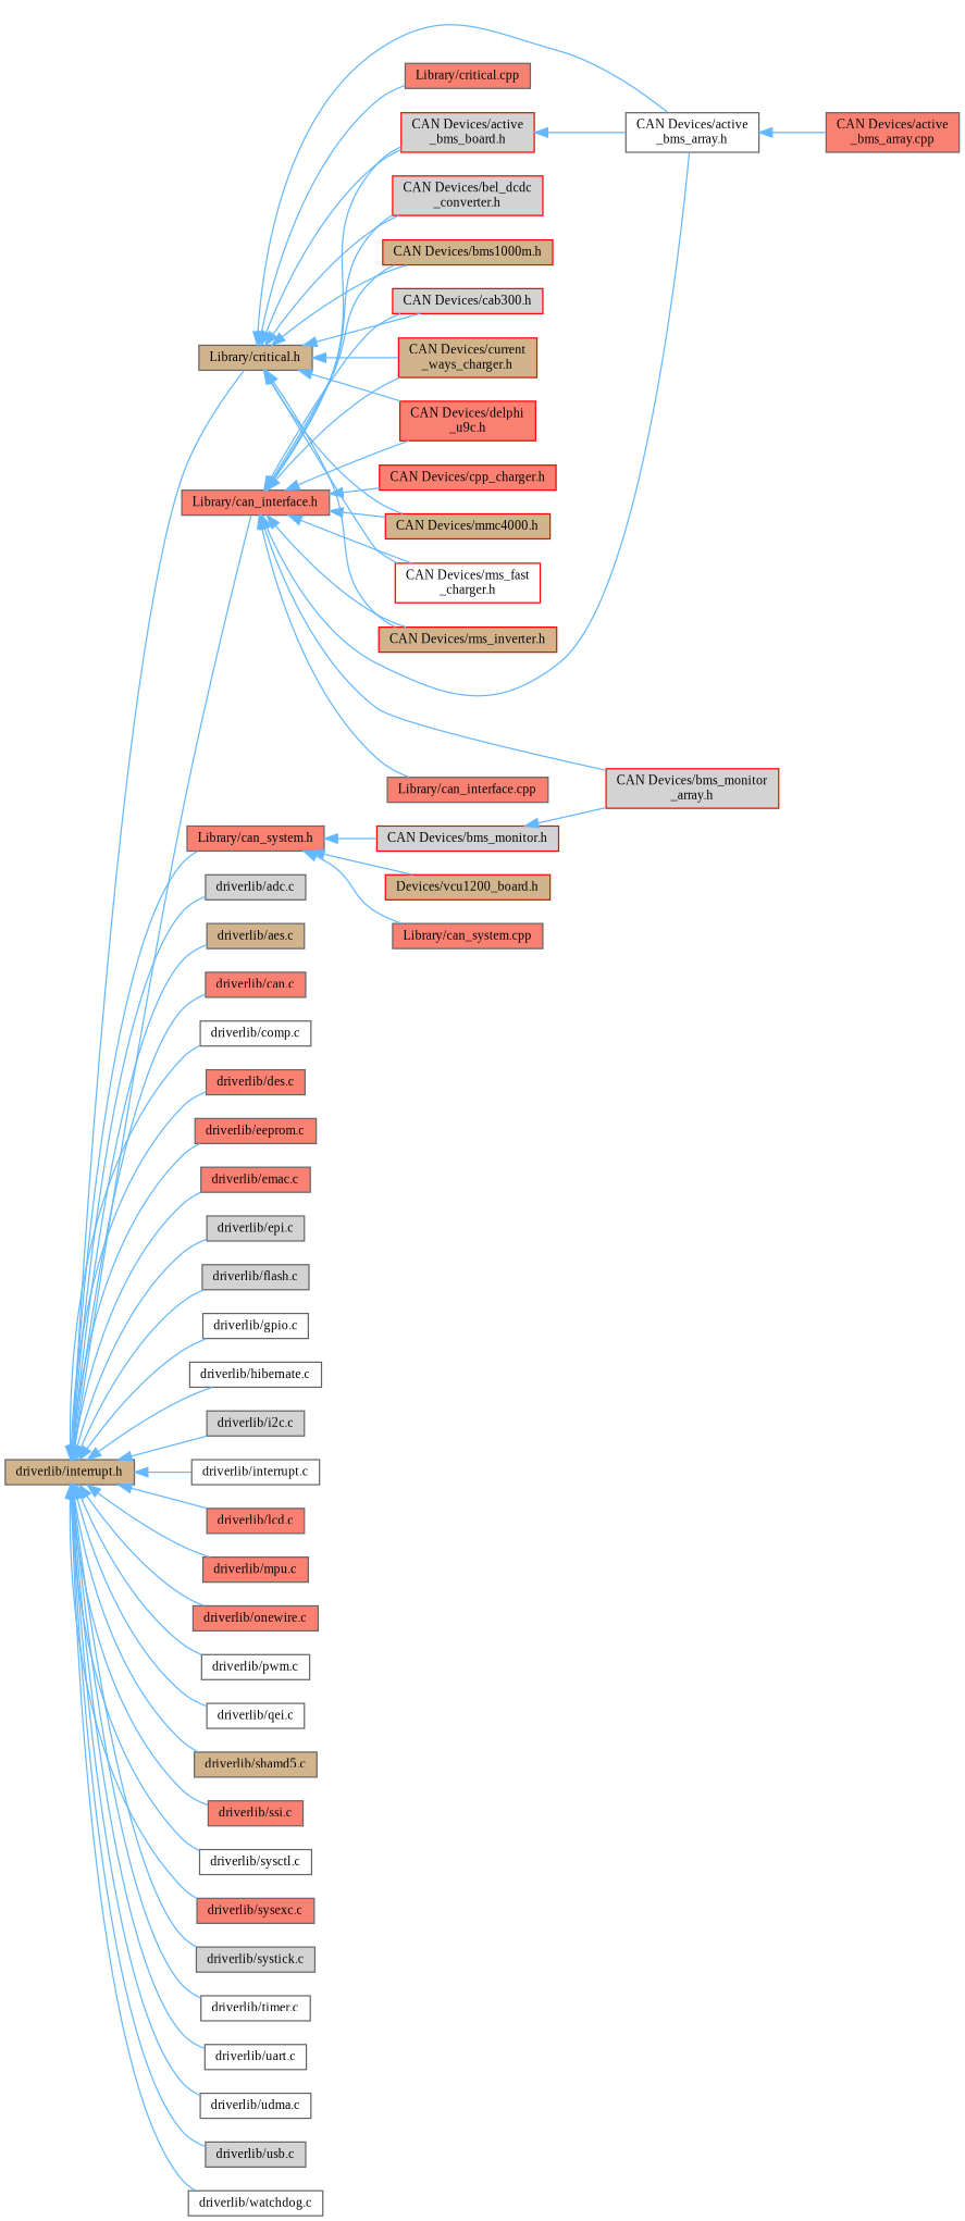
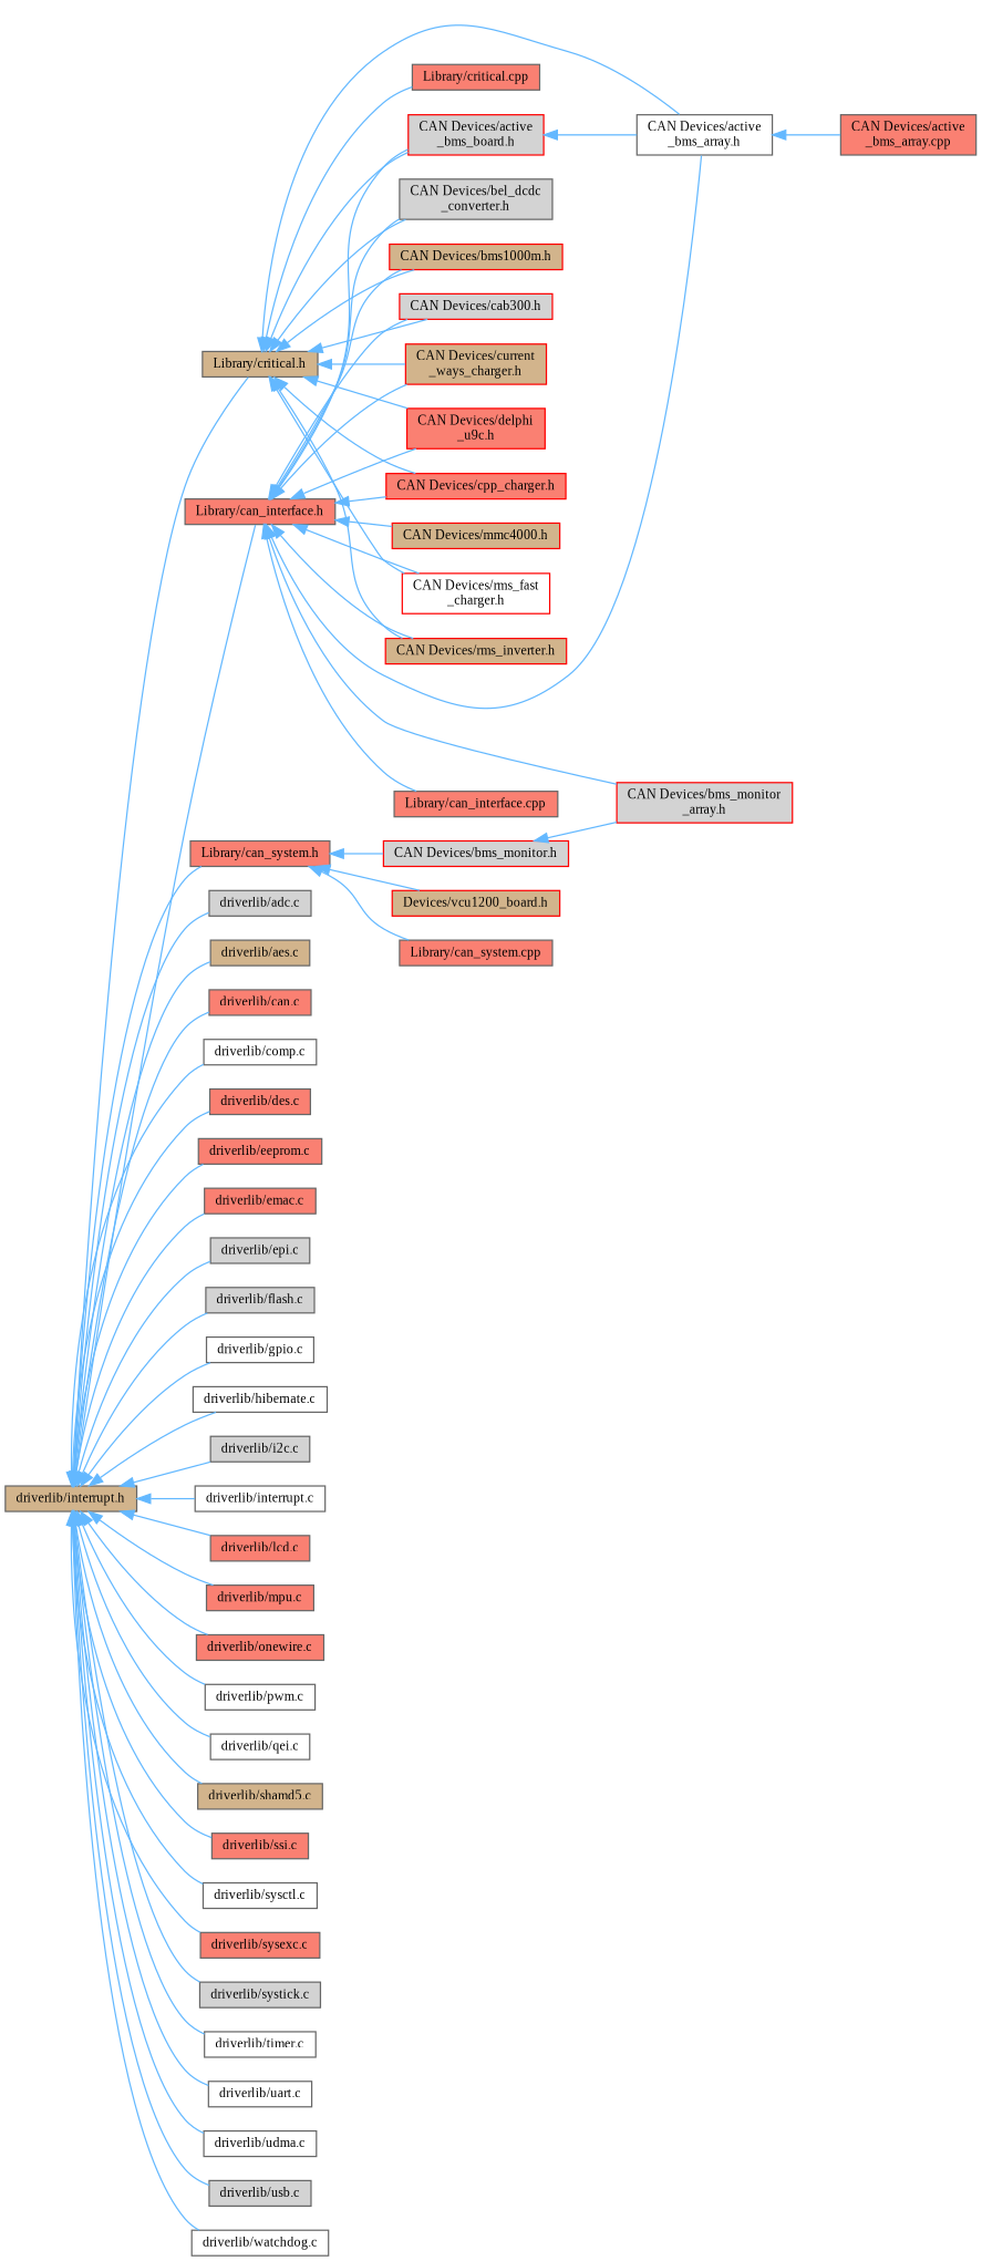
  digraph {
    fontname="Liberation Serif"
    rankdir=LR
    node [color=grey40 fillcolor=salmon fontname="Liberation Serif" fontsize=10 shape=box style=filled]
    edge [color=steelblue1 dir=back fontname="Liberation Serif" fontsize=10 labelfontname=Helvetica labelfontsize=10 style=solid]
    n1 [color=gray40 fillcolor=tan fontcolor=black height=0.2 label="driverlib/interrupt.h" width=0.4]
    n2 [height=0.2 label="Library/can_interface.h" width=0.4]
    n3 [height=0.2 label="Library/can_system.h" width=0.4]
    n4 [fillcolor=tan height=0.2 label="Library/critical.h" width=0.4]
    n5 [fillcolor=lightgrey height=0.2 label="driverlib/adc.c" width=0.4]
    n6 [fillcolor=tan height=0.2 label="driverlib/aes.c" width=0.4]
    n7 [height=0.2 label="driverlib/can.c" width=0.4]
    n8 [fillcolor=white height=0.2 label="driverlib/comp.c" width=0.4]
    n9 [height=0.2 label="driverlib/des.c" width=0.4]
    n10 [height=0.2 label="driverlib/eeprom.c" width=0.4]
    n11 [height=0.2 label="driverlib/emac.c" width=0.4]
    n12 [fillcolor=lightgrey height=0.2 label="driverlib/epi.c" width=0.4]
    n13 [fillcolor=lightgrey height=0.2 label="driverlib/flash.c" width=0.4]
    n14 [fillcolor=white height=0.2 label="driverlib/gpio.c" width=0.4]
    n15 [fillcolor=white height=0.2 label="driverlib/hibernate.c" width=0.4]
    n16 [fillcolor=lightgrey height=0.2 label="driverlib/i2c.c" width=0.4]
    n17 [fillcolor=white height=0.2 label="driverlib/interrupt.c" width=0.4]
    n18 [height=0.2 label="driverlib/lcd.c" width=0.4]
    n19 [height=0.2 label="driverlib/mpu.c" width=0.4]
    n20 [height=0.2 label="driverlib/onewire.c" width=0.4]
    n21 [fillcolor=white height=0.2 label="driverlib/pwm.c" width=0.4]
    n22 [fillcolor=white height=0.2 label="driverlib/qei.c" width=0.4]
    n23 [fillcolor=tan height=0.2 label="driverlib/shamd5.c" width=0.4]
    n24 [height=0.2 label="driverlib/ssi.c" width=0.4]
    n25 [fillcolor=white height=0.2 label="driverlib/sysctl.c" width=0.4]
    n26 [height=0.2 label="driverlib/sysexc.c" width=0.4]
    n27 [fillcolor=lightgrey height=0.2 label="driverlib/systick.c" width=0.4]
    n28 [fillcolor=white height=0.2 label="driverlib/timer.c" width=0.4]
    n29 [fillcolor=white height=0.2 label="driverlib/uart.c" width=0.4]
    n30 [fillcolor=white height=0.2 label="driverlib/udma.c" width=0.4]
    n31 [fillcolor=lightgrey height=0.2 label="driverlib/usb.c" width=0.4]
    n32 [fillcolor=white height=0.2 label="driverlib/watchdog.c" width=0.4]
    n33 [fillcolor=white height=0.2 label="CAN Devices/active\l_bms_array.h" width=0.4]
    n34 [color=red fillcolor=lightgrey height=0.2 label="CAN Devices/active\l_bms_board.h" width=0.4]
-   n35 [color=red fillcolor=lightgrey height=0.2 label="CAN Devices/bel_dcdc\l_converter.h" width=0.4]
+   n35 [fillcolor=lightgrey height=0.2 label="CAN Devices/bel_dcdc\l_converter.h" width=0.4]
    n36 [color=red fillcolor=tan height=0.2 label="CAN Devices/bms1000m.h" width=0.4]
    n37 [color=red fillcolor=lightgrey height=0.2 label="CAN Devices/bms_monitor\l_array.h" width=0.4]
    n38 [color=red fillcolor=lightgrey height=0.2 label="CAN Devices/cab300.h" width=0.4]
    n39 [color=red fillcolor=tan height=0.2 label="CAN Devices/current\l_ways_charger.h" width=0.4]
    n40 [color=red height=0.2 label="CAN Devices/delphi\l_u9c.h" width=0.4]
    n41 [color=red height=0.2 label="CAN Devices/cpp_charger.h" width=0.4]
    n42 [color=red fillcolor=tan height=0.2 label="CAN Devices/mmc4000.h" width=0.4]
    n43 [color=red fillcolor=white height=0.2 label="CAN Devices/rms_fast\l_charger.h" width=0.4]
    n44 [color=red fillcolor=tan height=0.2 label="CAN Devices/rms_inverter.h" width=0.4]
    n45 [height=0.2 label="Library/can_interface.cpp" width=0.4]
    n46 [color=red fillcolor=lightgrey height=0.2 label="CAN Devices/bms_monitor.h" width=0.4]
    n47 [color=red fillcolor=tan height=0.2 label="Devices/vcu1200_board.h" width=0.4]
    n48 [height=0.2 label="Library/can_system.cpp" width=0.4]
    n49 [height=0.2 label="Library/critical.cpp" width=0.4]
    n50 [height=0.2 label="CAN Devices/active\l_bms_array.cpp" width=0.4]
    n1 -> n2
    n1 -> n3
    n1 -> n4
    n1 -> n5
    n1 -> n6
    n1 -> n7
    n1 -> n8
    n1 -> n9
    n1 -> n10
    n1 -> n11
    n1 -> n12
    n1 -> n13
    n1 -> n14
    n1 -> n15
    n1 -> n16
    n1 -> n17
    n1 -> n18
    n1 -> n19
    n1 -> n20
    n1 -> n21
    n1 -> n22
    n1 -> n23
    n1 -> n24
    n1 -> n25
    n1 -> n26
    n1 -> n27
    n1 -> n28
    n1 -> n29
    n1 -> n30
    n1 -> n31
    n1 -> n32
    n2 -> n33
    n2 -> n34
    n2 -> n35
    n2 -> n36
    n2 -> n37
    n2 -> n38
    n2 -> n39
    n2 -> n40
    n2 -> n41
    n2 -> n42
    n2 -> n43
    n2 -> n44
    n2 -> n45
    n3 -> n46
    n3 -> n47
    n3 -> n48
    n4 -> n33
    n4 -> n34
    n4 -> n35
    n4 -> n36
    n4 -> n38
    n4 -> n39
    n4 -> n40
-   n4 -> n42
+   n4 -> n41
    n4 -> n43
    n4 -> n44
    n4 -> n49
    n33 -> n50
    n34 -> n33
    n46 -> n37
  }
